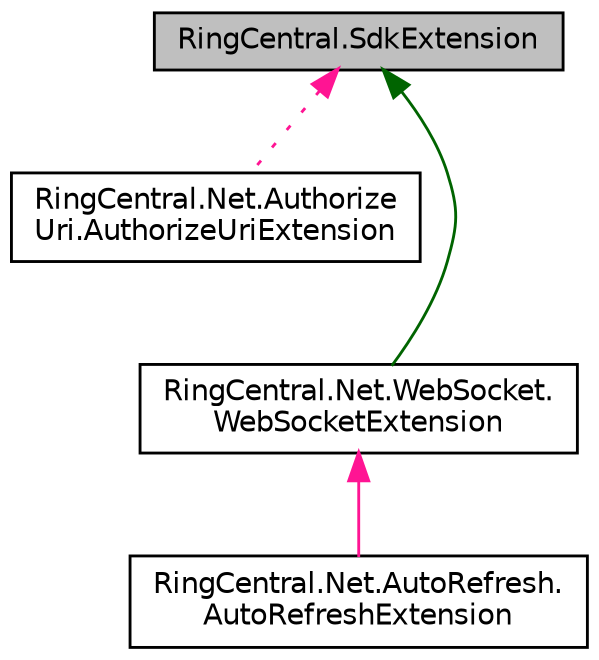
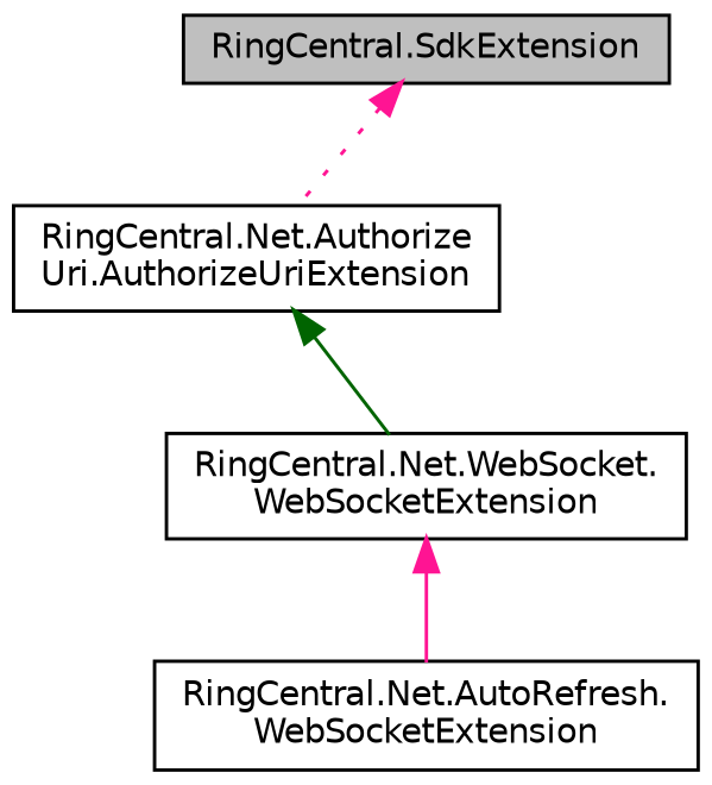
  digraph {
    rankdir=TB
    node [color=black fillcolor=white fontname=Helvetica fontsize=10 shape=record style=filled]
    edge [color=deeppink dir=back fontname=Helvetica fontsize=10 labelfontname=Helvetica labelfontsize=10 style=solid]
    n1 [fillcolor=grey75 fontcolor=black height=0.2 label="RingCentral.SdkExtension" width=0.4]
    n2 [height=0.2 label="RingCentral.Net.Authorize\lUri.AuthorizeUriExtension" width=0.4]
    n3 [height=0.2 label="RingCentral.Net.WebSocket.\lWebSocketExtension" width=0.4]
-   n4 [height=0.2 label="RingCentral.Net.AutoRefresh.\lAutoRefreshExtension" width=0.4]
+   n4 [height=0.2 label="RingCentral.Net.AutoRefresh.\lWebSocketExtension" width=0.4]
    n1 -> n2 [style=dotted]
-   n1 -> n3 [color=darkgreen]
+   n2 -> n3 [color=darkgreen]
    n3 -> n4
  }
